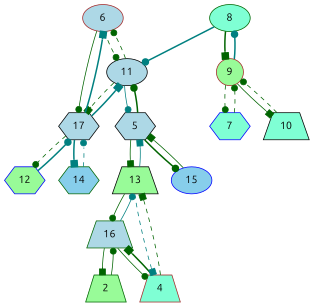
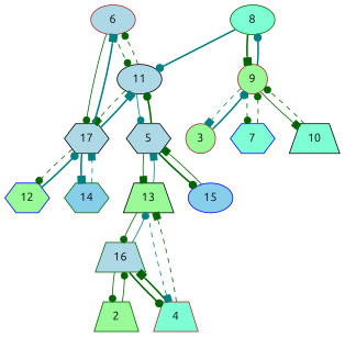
  digraph {
    fontname=Ubuntu
    node [color=black fillcolor=lightblue fontname=Ubuntu shape=hexagon style=filled]
    edge [arrowhead=dot color=darkgreen fontname=Ubuntu style=bold]
    6 [color=brown shape=ellipse]
    11 [shape=ellipse]
    17
    2 [color=darkgreen fillcolor=palegreen shape=trapezium]
    16 [color=darkgreen shape=trapezium]
    4 [color=brown fillcolor=aquamarine shape=trapezium]
    13 [fillcolor=palegreen shape=trapezium]
+   3 [color=brown fillcolor=palegreen shape=circle]
    9 [color=brown fillcolor=palegreen shape=circle]
    7 [color=blue fillcolor=aquamarine]
    8 [color=darkgreen fillcolor=aquamarine shape=ellipse]
    10 [fillcolor=aquamarine shape=trapezium]
    5
    15 [color=blue fillcolor=skyblue shape=ellipse]
    12 [color=blue fillcolor=palegreen]
    14 [color=darkgreen fillcolor=skyblue]
    6 -> 11 [style=dashed]
    6 -> 17 [style=solid]
    11 -> 6 [style=dashed]
    11 -> 17 [arrowhead=box style=dashed]
    11 -> 5 [color=teal style=solid]
    17 -> 6 [arrowhead=box color=teal]
    17 -> 11 [arrowhead=box color=teal]
    17 -> 12 [style=dashed]
    17 -> 14 [arrowhead=box color=teal]
    2 -> 16 [style=solid]
-   16 -> 2 [arrowhead=box style=solid]
-   16 -> 4 [style=solid]
+   16 -> 2 [style=solid]
+   16 -> 4
    16 -> 13 [color=teal style=solid]
    4 -> 16 [arrowhead=box]
    4 -> 13 [arrowhead=box style=dashed]
    13 -> 16 [style=solid]
    13 -> 4 [arrowhead=box color=teal style=dashed]
    13 -> 5 [arrowhead=box color=teal style=solid]
+   3 -> 9 [color=teal]
+   9 -> 3 [arrowhead=box color=teal style=dashed]
    9 -> 7 [style=dashed]
    9 -> 8 [color=teal]
    9 -> 10 [arrowhead=box style=solid]
    7 -> 9 [style=dashed]
    8 -> 11 [color=teal]
    8 -> 9 [arrowhead=box]
    10 -> 9 [style=dashed]
    5 -> 11
    5 -> 13 [arrowhead=box style=solid]
    5 -> 15
    15 -> 5 [arrowhead=box style=solid]
    12 -> 17 [color=teal]
-   14 -> 17 [color=teal style=dashed]
+   14 -> 17 [arrowhead=box color=teal style=dashed]
  }
